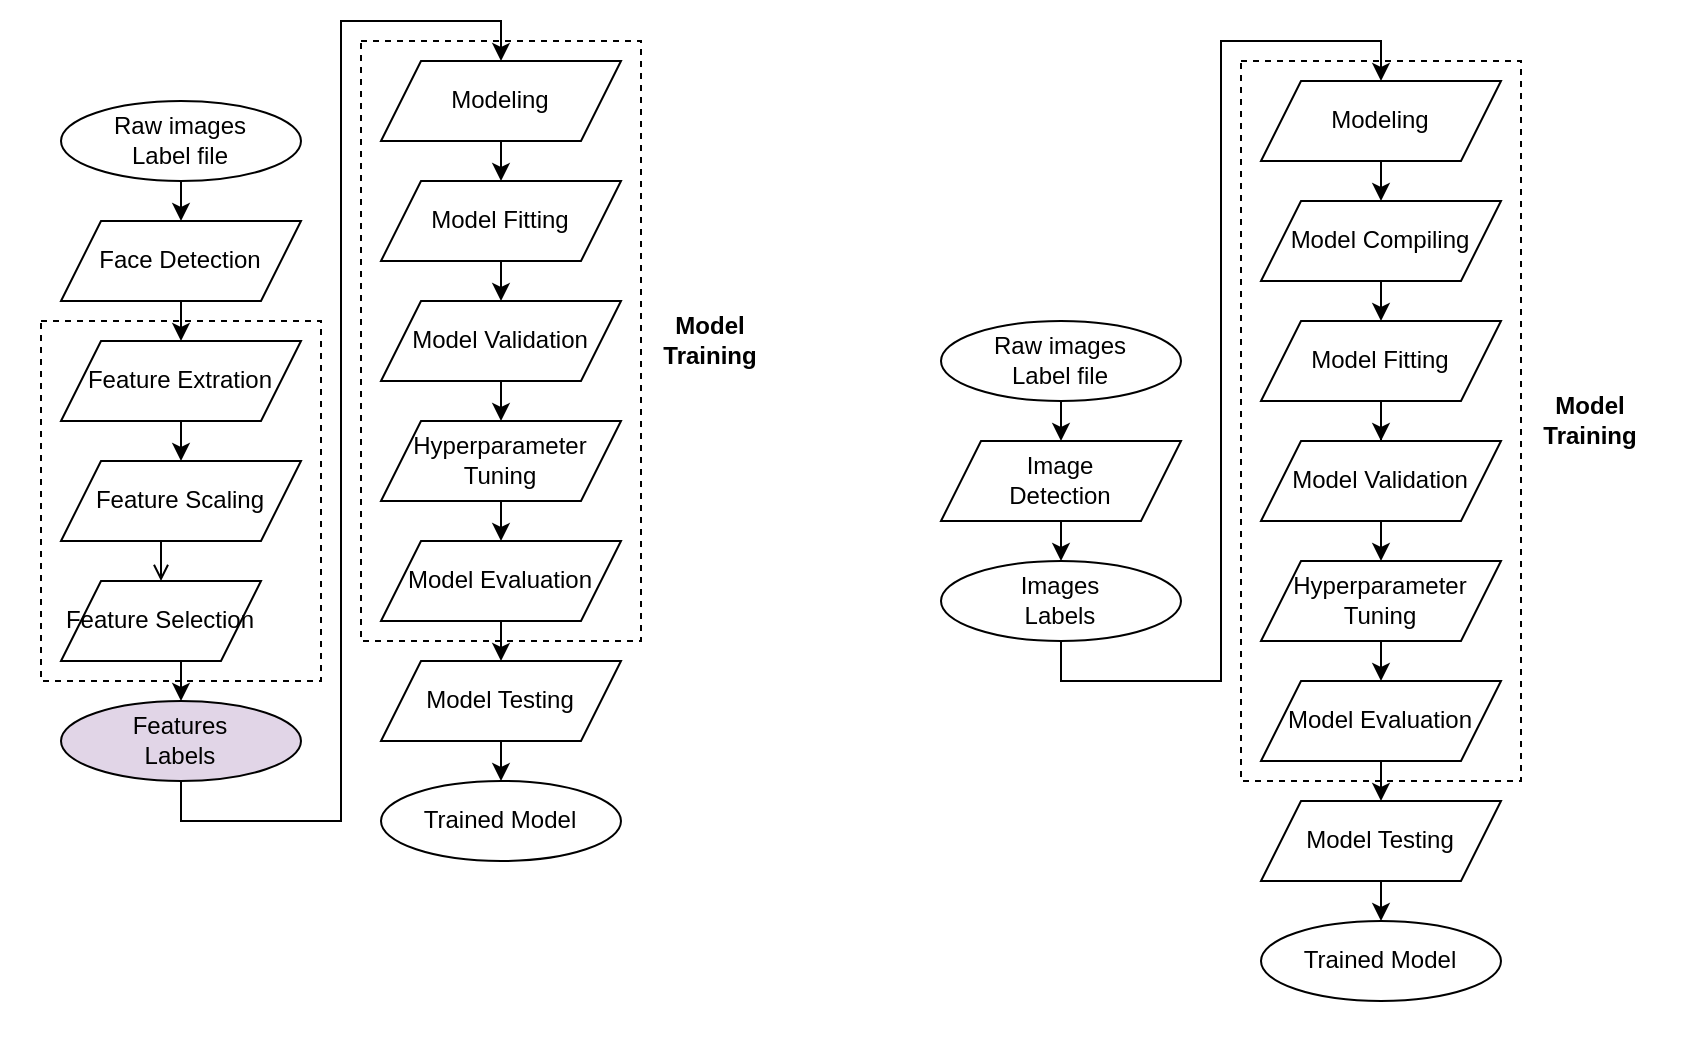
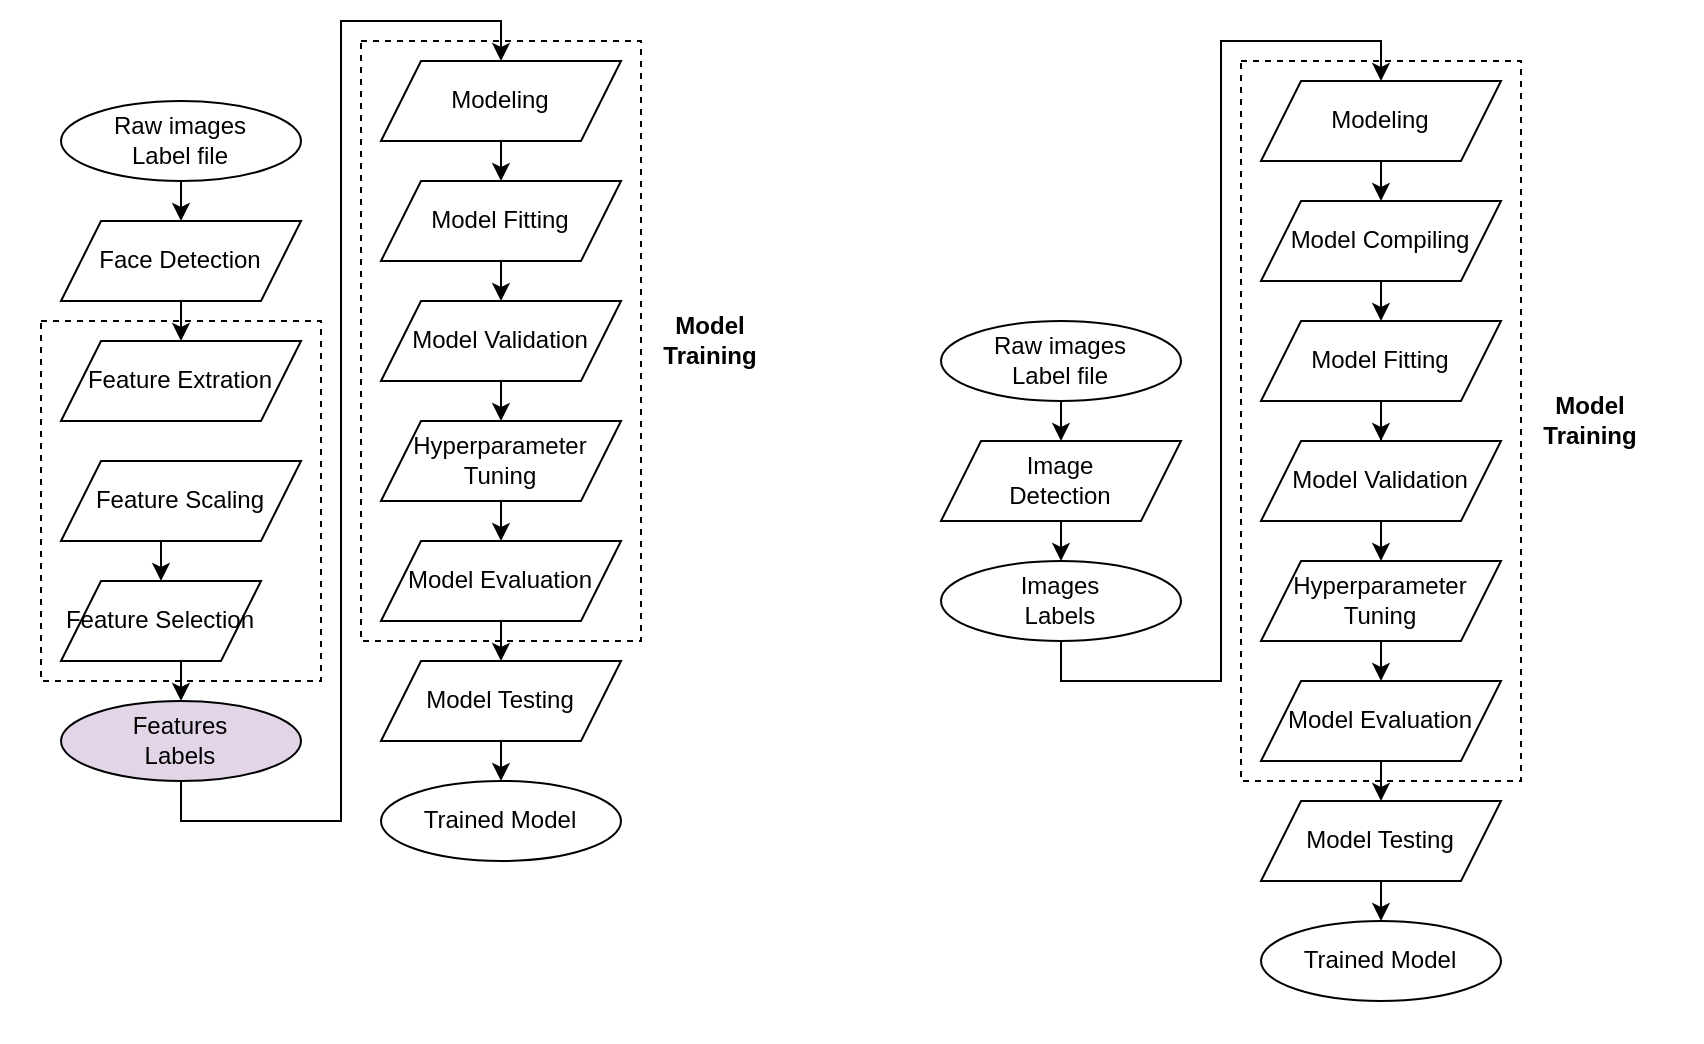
  <mxCell id="0" />
  <mxCell id="1" parent="0" />
  <mxCell id="2" style="edgeStyle=orthogonalEdgeStyle;rounded=0;orthogonalLoop=1;jettySize=auto;html=1;exitX=0.5;exitY=1;exitDx=0;exitDy=0;entryX=0.5;entryY=0;entryDx=0;entryDy=0;" edge="1" parent="1" source="3" target="5"><mxGeometry relative="1" as="geometry" /></mxCell>
  <mxCell id="3" value="Raw images&lt;br&gt;Label file" style="ellipse;whiteSpace=wrap;html=1;" vertex="1" parent="1"><mxGeometry x="30" y="50" width="120" height="40" as="geometry" /></mxCell>
  <mxCell id="4" style="edgeStyle=orthogonalEdgeStyle;rounded=0;orthogonalLoop=1;jettySize=auto;html=1;exitX=0.5;exitY=1;exitDx=0;exitDy=0;entryX=0.5;entryY=0;entryDx=0;entryDy=0;" edge="1" parent="1" source="5" target="7"><mxGeometry relative="1" as="geometry" /></mxCell>
  <mxCell id="5" value="Face Detection" style="shape=parallelogram;perimeter=parallelogramPerimeter;whiteSpace=wrap;html=1;fixedSize=1;" vertex="1" parent="1"><mxGeometry x="30" y="110" width="120" height="40" as="geometry" /></mxCell>
- <mxCell id="6" style="edgeStyle=orthogonalEdgeStyle;rounded=0;orthogonalLoop=1;jettySize=auto;html=1;exitX=0.5;exitY=1;exitDx=0;exitDy=0;entryX=0.5;entryY=0;entryDx=0;entryDy=0;" edge="1" parent="1" source="7" target="9"><mxGeometry relative="1" as="geometry" /></mxCell>
  <mxCell id="7" value="Feature Extration" style="shape=parallelogram;perimeter=parallelogramPerimeter;whiteSpace=wrap;html=1;fixedSize=1;" vertex="1" parent="1"><mxGeometry x="30" y="170" width="120" height="40" as="geometry" /></mxCell>
- <mxCell id="8" style="edgeStyle=orthogonalEdgeStyle;rounded=0;orthogonalLoop=1;jettySize=auto;html=1;exitX=0.5;exitY=1;exitDx=0;exitDy=0;entryX=0.5;entryY=0;entryDx=0;entryDy=0;endArrow=open;" edge="1" parent="1" source="9" target="11"><mxGeometry relative="1" as="geometry" /></mxCell>
+ <mxCell id="8" style="edgeStyle=orthogonalEdgeStyle;rounded=0;orthogonalLoop=1;jettySize=auto;html=1;exitX=0.5;exitY=1;exitDx=0;exitDy=0;entryX=0.5;entryY=0;entryDx=0;entryDy=0;" edge="1" parent="1" source="9" target="11"><mxGeometry relative="1" as="geometry" /></mxCell>
  <mxCell id="9" value="Feature Scaling" style="shape=parallelogram;perimeter=parallelogramPerimeter;whiteSpace=wrap;html=1;fixedSize=1;" vertex="1" parent="1"><mxGeometry x="30" y="230" width="120" height="40" as="geometry" /></mxCell>
  <mxCell id="10" style="edgeStyle=orthogonalEdgeStyle;rounded=0;orthogonalLoop=1;jettySize=auto;html=1;exitX=0.5;exitY=1;exitDx=0;exitDy=0;entryX=0.5;entryY=0;entryDx=0;entryDy=0;" edge="1" parent="1" source="11" target="13"><mxGeometry relative="1" as="geometry" /></mxCell>
  <mxCell id="11" value="Feature Selection" style="shape=parallelogram;perimeter=parallelogramPerimeter;whiteSpace=wrap;html=1;fixedSize=1;" vertex="1" parent="1"><mxGeometry x="30" y="290" width="100" height="40" as="geometry" /></mxCell>
  <mxCell id="12" style="edgeStyle=orthogonalEdgeStyle;rounded=0;orthogonalLoop=1;jettySize=auto;html=1;exitX=0.5;exitY=1;exitDx=0;exitDy=0;entryX=0.5;entryY=0;entryDx=0;entryDy=0;" edge="1" parent="1" source="13" target="16"><mxGeometry relative="1" as="geometry" /></mxCell>
  <mxCell id="13" value="Features&lt;br&gt;Labels" style="ellipse;whiteSpace=wrap;html=1;fillColor=#e1d5e7;" vertex="1" parent="1"><mxGeometry x="30" y="350" width="120" height="40" as="geometry" /></mxCell>
  <mxCell id="14" style="edgeStyle=orthogonalEdgeStyle;rounded=0;orthogonalLoop=1;jettySize=auto;html=1;exitX=0.5;exitY=1;exitDx=0;exitDy=0;entryX=0.5;entryY=0;entryDx=0;entryDy=0;" edge="1" parent="1" source="42" target="18"><mxGeometry relative="1" as="geometry"><Array as="points" /></mxGeometry></mxCell>
  <mxCell id="15" style="edgeStyle=orthogonalEdgeStyle;rounded=0;orthogonalLoop=1;jettySize=auto;html=1;exitX=0.5;exitY=1;exitDx=0;exitDy=0;entryX=0.5;entryY=0;entryDx=0;entryDy=0;" edge="1" parent="1" source="16" target="42"><mxGeometry relative="1" as="geometry" /></mxCell>
  <mxCell id="16" value="Modeling" style="shape=parallelogram;perimeter=parallelogramPerimeter;whiteSpace=wrap;html=1;fixedSize=1;" vertex="1" parent="1"><mxGeometry x="190" y="30" width="120" height="40" as="geometry" /></mxCell>
  <mxCell id="17" style="edgeStyle=orthogonalEdgeStyle;rounded=0;orthogonalLoop=1;jettySize=auto;html=1;exitX=0.5;exitY=1;exitDx=0;exitDy=0;entryX=0.5;entryY=0;entryDx=0;entryDy=0;" edge="1" parent="1" source="18" target="20"><mxGeometry relative="1" as="geometry" /></mxCell>
  <mxCell id="18" value="Model Validation" style="shape=parallelogram;perimeter=parallelogramPerimeter;whiteSpace=wrap;html=1;fixedSize=1;" vertex="1" parent="1"><mxGeometry x="190" y="150" width="120" height="40" as="geometry" /></mxCell>
  <mxCell id="19" style="edgeStyle=orthogonalEdgeStyle;rounded=0;orthogonalLoop=1;jettySize=auto;html=1;exitX=0.5;exitY=1;exitDx=0;exitDy=0;entryX=0.5;entryY=0;entryDx=0;entryDy=0;" edge="1" parent="1" source="20" target="22"><mxGeometry relative="1" as="geometry" /></mxCell>
  <mxCell id="20" value="Hyperparameter Tuning" style="shape=parallelogram;perimeter=parallelogramPerimeter;whiteSpace=wrap;html=1;fixedSize=1;" vertex="1" parent="1"><mxGeometry x="190" y="210" width="120" height="40" as="geometry" /></mxCell>
  <mxCell id="21" style="edgeStyle=orthogonalEdgeStyle;rounded=0;orthogonalLoop=1;jettySize=auto;html=1;exitX=0.5;exitY=1;exitDx=0;exitDy=0;entryX=0.5;entryY=0;entryDx=0;entryDy=0;" edge="1" parent="1" source="22" target="24"><mxGeometry relative="1" as="geometry" /></mxCell>
  <mxCell id="22" value="Model Evaluation" style="shape=parallelogram;perimeter=parallelogramPerimeter;whiteSpace=wrap;html=1;fixedSize=1;" vertex="1" parent="1"><mxGeometry x="190" y="270" width="120" height="40" as="geometry" /></mxCell>
  <mxCell id="23" style="edgeStyle=orthogonalEdgeStyle;rounded=0;orthogonalLoop=1;jettySize=auto;html=1;exitX=0.5;exitY=1;exitDx=0;exitDy=0;entryX=0.5;entryY=0;entryDx=0;entryDy=0;" edge="1" parent="1" source="24" target="25"><mxGeometry relative="1" as="geometry" /></mxCell>
  <mxCell id="24" value="Model Testing" style="shape=parallelogram;perimeter=parallelogramPerimeter;whiteSpace=wrap;html=1;fixedSize=1;" vertex="1" parent="1"><mxGeometry x="190" y="330" width="120" height="40" as="geometry" /></mxCell>
  <mxCell id="25" value="Trained Model" style="ellipse;whiteSpace=wrap;html=1;" vertex="1" parent="1"><mxGeometry x="190" y="390" width="120" height="40" as="geometry" /></mxCell>
  <mxCell id="26" value="" style="whiteSpace=wrap;html=1;fillColor=none;dashed=1;" vertex="1" parent="1"><mxGeometry x="20" y="160" width="140" height="180" as="geometry" /></mxCell>
  <mxCell id="27" value="" style="whiteSpace=wrap;html=1;dashed=1;fillColor=none;" vertex="1" parent="1"><mxGeometry x="180" y="20" width="140" height="300" as="geometry" /></mxCell>
  <mxCell id="28" value="&lt;span&gt;Model&lt;br&gt;Training&lt;/span&gt;" style="text;html=1;strokeColor=none;fillColor=none;align=center;verticalAlign=middle;whiteSpace=wrap;rounded=0;dashed=1;horizontal=1;fontStyle=1" vertex="1" parent="1"><mxGeometry x="320" y="110" width="70" height="120" as="geometry" /></mxCell>
  <mxCell id="29" style="edgeStyle=orthogonalEdgeStyle;rounded=0;orthogonalLoop=1;jettySize=auto;html=1;exitX=0.5;exitY=1;exitDx=0;exitDy=0;entryX=0.5;entryY=0;entryDx=0;entryDy=0;" edge="1" parent="1" source="30" target="32"><mxGeometry relative="1" as="geometry" /></mxCell>
  <mxCell id="30" value="Raw images&lt;br&gt;Label file" style="ellipse;whiteSpace=wrap;html=1;" vertex="1" parent="1"><mxGeometry x="470" y="160" width="120" height="40" as="geometry" /></mxCell>
  <mxCell id="31" style="edgeStyle=orthogonalEdgeStyle;rounded=0;orthogonalLoop=1;jettySize=auto;html=1;exitX=0.5;exitY=1;exitDx=0;exitDy=0;entryX=0.5;entryY=0;entryDx=0;entryDy=0;" edge="1" parent="1" source="32" target="34"><mxGeometry relative="1" as="geometry" /></mxCell>
  <mxCell id="32" value="Image&lt;br&gt;Detection" style="shape=parallelogram;perimeter=parallelogramPerimeter;whiteSpace=wrap;html=1;fixedSize=1;" vertex="1" parent="1"><mxGeometry x="470" y="220" width="120" height="40" as="geometry" /></mxCell>
  <mxCell id="33" style="edgeStyle=orthogonalEdgeStyle;rounded=0;orthogonalLoop=1;jettySize=auto;html=1;exitX=0.5;exitY=1;exitDx=0;exitDy=0;entryX=0.5;entryY=0;entryDx=0;entryDy=0;" edge="1" parent="1" source="34" target="36"><mxGeometry relative="1" as="geometry" /></mxCell>
  <mxCell id="34" value="Images&lt;br&gt;Labels" style="ellipse;whiteSpace=wrap;html=1;" vertex="1" parent="1"><mxGeometry x="470" y="280" width="120" height="40" as="geometry" /></mxCell>
  <mxCell id="35" style="edgeStyle=orthogonalEdgeStyle;rounded=0;orthogonalLoop=1;jettySize=auto;html=1;exitX=0.5;exitY=1;exitDx=0;exitDy=0;entryX=0.5;entryY=0;entryDx=0;entryDy=0;" edge="1" parent="1" source="36" target="38"><mxGeometry relative="1" as="geometry" /></mxCell>
  <mxCell id="36" value="Modeling" style="shape=parallelogram;perimeter=parallelogramPerimeter;whiteSpace=wrap;html=1;fixedSize=1;" vertex="1" parent="1"><mxGeometry x="630" y="40" width="120" height="40" as="geometry" /></mxCell>
  <mxCell id="37" style="edgeStyle=orthogonalEdgeStyle;rounded=0;orthogonalLoop=1;jettySize=auto;html=1;exitX=0.5;exitY=1;exitDx=0;exitDy=0;entryX=0.5;entryY=0;entryDx=0;entryDy=0;" edge="1" parent="1" source="38" target="41"><mxGeometry relative="1" as="geometry" /></mxCell>
  <mxCell id="38" value="Model Compiling" style="shape=parallelogram;perimeter=parallelogramPerimeter;whiteSpace=wrap;html=1;fixedSize=1;" vertex="1" parent="1"><mxGeometry x="630" y="100" width="120" height="40" as="geometry" /></mxCell>
  <mxCell id="39" style="edgeStyle=orthogonalEdgeStyle;rounded=0;orthogonalLoop=1;jettySize=auto;html=1;exitX=0.5;exitY=1;exitDx=0;exitDy=0;entryX=0.5;entryY=0;entryDx=0;entryDy=0;" edge="1" parent="1" source="52" target="44"><mxGeometry relative="1" as="geometry"><Array as="points" /></mxGeometry></mxCell>
  <mxCell id="40" style="edgeStyle=orthogonalEdgeStyle;rounded=0;orthogonalLoop=1;jettySize=auto;html=1;exitX=0.5;exitY=1;exitDx=0;exitDy=0;" edge="1" parent="1" source="41" target="51"><mxGeometry relative="1" as="geometry" /></mxCell>
  <mxCell id="41" value="Model Fitting" style="shape=parallelogram;perimeter=parallelogramPerimeter;whiteSpace=wrap;html=1;fixedSize=1;" vertex="1" parent="1"><mxGeometry x="630" y="160" width="120" height="40" as="geometry" /></mxCell>
  <mxCell id="42" value="Model Fitting" style="shape=parallelogram;perimeter=parallelogramPerimeter;whiteSpace=wrap;html=1;fixedSize=1;" vertex="1" parent="1"><mxGeometry x="190" y="90" width="120" height="40" as="geometry" /></mxCell>
  <mxCell id="43" style="edgeStyle=orthogonalEdgeStyle;rounded=0;orthogonalLoop=1;jettySize=auto;html=1;exitX=0.5;exitY=1;exitDx=0;exitDy=0;entryX=0.5;entryY=0;entryDx=0;entryDy=0;" edge="1" parent="1" source="44" target="46"><mxGeometry relative="1" as="geometry" /></mxCell>
  <mxCell id="44" value="Model Evaluation" style="shape=parallelogram;perimeter=parallelogramPerimeter;whiteSpace=wrap;html=1;fixedSize=1;" vertex="1" parent="1"><mxGeometry x="630" y="340" width="120" height="40" as="geometry" /></mxCell>
  <mxCell id="45" style="edgeStyle=orthogonalEdgeStyle;rounded=0;orthogonalLoop=1;jettySize=auto;html=1;exitX=0.5;exitY=1;exitDx=0;exitDy=0;entryX=0.5;entryY=0;entryDx=0;entryDy=0;" edge="1" parent="1" source="46" target="47"><mxGeometry relative="1" as="geometry" /></mxCell>
  <mxCell id="46" value="Model Testing" style="shape=parallelogram;perimeter=parallelogramPerimeter;whiteSpace=wrap;html=1;fixedSize=1;" vertex="1" parent="1"><mxGeometry x="630" y="400" width="120" height="40" as="geometry" /></mxCell>
  <mxCell id="47" value="Trained Model" style="ellipse;whiteSpace=wrap;html=1;" vertex="1" parent="1"><mxGeometry x="630" y="460" width="120" height="40" as="geometry" /></mxCell>
  <mxCell id="48" value="" style="whiteSpace=wrap;html=1;dashed=1;fillColor=none;" vertex="1" parent="1"><mxGeometry x="620" y="30" width="140" height="360" as="geometry" /></mxCell>
  <mxCell id="49" value="&lt;span&gt;Model&lt;br&gt;Training&lt;/span&gt;" style="text;html=1;strokeColor=none;fillColor=none;align=center;verticalAlign=middle;whiteSpace=wrap;rounded=0;dashed=1;horizontal=1;fontStyle=1" vertex="1" parent="1"><mxGeometry x="760" y="150" width="70" height="120" as="geometry" /></mxCell>
  <mxCell id="50" style="edgeStyle=orthogonalEdgeStyle;rounded=0;orthogonalLoop=1;jettySize=auto;html=1;exitX=0.5;exitY=1;exitDx=0;exitDy=0;entryX=0.5;entryY=0;entryDx=0;entryDy=0;" edge="1" parent="1" source="51" target="52"><mxGeometry relative="1" as="geometry" /></mxCell>
  <mxCell id="51" value="Model Validation" style="shape=parallelogram;perimeter=parallelogramPerimeter;whiteSpace=wrap;html=1;fixedSize=1;" vertex="1" parent="1"><mxGeometry x="630" y="220" width="120" height="40" as="geometry" /></mxCell>
  <mxCell id="52" value="Hyperparameter Tuning" style="shape=parallelogram;perimeter=parallelogramPerimeter;whiteSpace=wrap;html=1;fixedSize=1;" vertex="1" parent="1"><mxGeometry x="630" y="280" width="120" height="40" as="geometry" /></mxCell>
